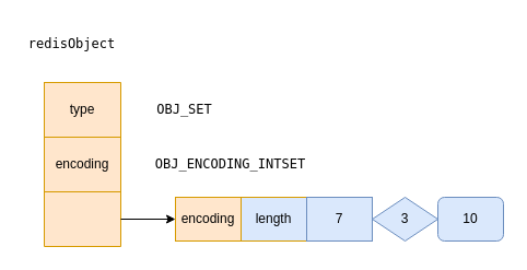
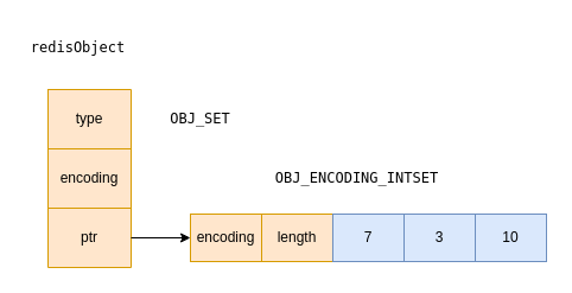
  <mxCell id="0" />
  <mxCell id="1" parent="0" />
  <mxCell id="2" value="" style="shape=table;html=1;whiteSpace=wrap;startSize=0;container=1;collapsible=0;childLayout=tableLayout;fillColor=#ffe6cc;strokeColor=#d79b00;" parent="1" vertex="1"><mxGeometry x="40" y="75" width="70" height="150" as="geometry" /></mxCell>
  <mxCell id="3" value="" style="shape=partialRectangle;html=1;whiteSpace=wrap;collapsible=0;dropTarget=0;pointerEvents=0;fillColor=none;top=0;left=0;bottom=0;right=0;points=[[0,0.5],[1,0.5]];portConstraint=eastwest;" parent="2" vertex="1"><mxGeometry width="70" height="50" as="geometry" /></mxCell>
  <mxCell id="4" value="type&lt;br&gt;" style="shape=partialRectangle;html=1;whiteSpace=wrap;connectable=0;fillColor=none;top=0;left=0;bottom=0;right=0;overflow=hidden;pointerEvents=1;" parent="3" vertex="1"><mxGeometry width="70" height="50" as="geometry"><mxRectangle width="70" height="50" as="alternateBounds" /></mxGeometry></mxCell>
  <mxCell id="5" value="" style="shape=partialRectangle;html=1;whiteSpace=wrap;collapsible=0;dropTarget=0;pointerEvents=0;fillColor=none;top=0;left=0;bottom=0;right=0;points=[[0,0.5],[1,0.5]];portConstraint=eastwest;" parent="2" vertex="1"><mxGeometry y="50" width="70" height="50" as="geometry" /></mxCell>
  <mxCell id="6" value="encoding" style="shape=partialRectangle;html=1;whiteSpace=wrap;connectable=0;fillColor=none;top=0;left=0;bottom=0;right=0;overflow=hidden;pointerEvents=1;" parent="5" vertex="1"><mxGeometry width="70" height="50" as="geometry"><mxRectangle width="70" height="50" as="alternateBounds" /></mxGeometry></mxCell>
  <mxCell id="7" value="" style="shape=partialRectangle;html=1;whiteSpace=wrap;collapsible=0;dropTarget=0;pointerEvents=0;fillColor=none;top=0;left=0;bottom=0;right=0;points=[[0,0.5],[1,0.5]];portConstraint=eastwest;" parent="2" vertex="1"><mxGeometry y="100" width="70" height="50" as="geometry" /></mxCell>
+ <mxCell id="8" value="ptr" style="shape=partialRectangle;html=1;whiteSpace=wrap;connectable=0;fillColor=none;top=0;left=0;bottom=0;right=0;overflow=hidden;pointerEvents=1;" parent="7" vertex="1"><mxGeometry width="70" height="50" as="geometry"><mxRectangle width="70" height="50" as="alternateBounds" /></mxGeometry></mxCell>
  <mxCell id="9" value="&lt;pre&gt;redisObject&lt;/pre&gt;" style="text;html=1;align=center;verticalAlign=middle;resizable=0;points=[];autosize=1;strokeColor=none;fillColor=none;" parent="1" vertex="1"><mxGeometry x="20" y="20" width="90" height="40" as="geometry" /></mxCell>
  <mxCell id="10" value="encoding" style="rounded=0;whiteSpace=wrap;html=1;fillColor=#ffe6cc;strokeColor=#d79b00;" parent="1" vertex="1"><mxGeometry x="160" y="180" width="60" height="40" as="geometry" /></mxCell>
- <mxCell id="11" value="length" style="rounded=0;whiteSpace=wrap;html=1;fillColor=#dae8fc;strokeColor=#d79b00;" parent="1" vertex="1"><mxGeometry x="220" y="180" width="60" height="40" as="geometry" /></mxCell>
+ <mxCell id="11" value="length" style="rounded=0;whiteSpace=wrap;html=1;fillColor=#ffe6cc;strokeColor=#d79b00;" parent="1" vertex="1"><mxGeometry x="220" y="180" width="60" height="40" as="geometry" /></mxCell>
  <mxCell id="12" value="&lt;pre&gt;&lt;font face=&quot;Helvetica&quot;&gt;7&lt;/font&gt;&lt;/pre&gt;" style="rounded=0;whiteSpace=wrap;html=1;fillColor=#dae8fc;strokeColor=#6c8ebf;" parent="1" vertex="1"><mxGeometry x="280" y="180" width="60" height="40" as="geometry" /></mxCell>
- <mxCell id="13" value="3" style="rhombus;whiteSpace=wrap;html=1;fillColor=#dae8fc;strokeColor=#6c8ebf;" parent="1" vertex="1"><mxGeometry x="340" y="180" width="60" height="40" as="geometry" /></mxCell>
- <mxCell id="14" value="&lt;pre&gt;&lt;font face=&quot;Helvetica&quot;&gt;10&lt;/font&gt;&lt;/pre&gt;" style="whiteSpace=wrap;html=1;fillColor=#dae8fc;strokeColor=#6c8ebf;rounded=1;" parent="1" vertex="1"><mxGeometry x="400" y="180" width="60" height="40" as="geometry" /></mxCell>
+ <mxCell id="13" value="3" style="rounded=0;whiteSpace=wrap;html=1;fillColor=#dae8fc;strokeColor=#6c8ebf;" parent="1" vertex="1"><mxGeometry x="340" y="180" width="60" height="40" as="geometry" /></mxCell>
+ <mxCell id="14" value="&lt;pre&gt;&lt;font face=&quot;Helvetica&quot;&gt;10&lt;/font&gt;&lt;/pre&gt;" style="rounded=0;whiteSpace=wrap;html=1;fillColor=#dae8fc;strokeColor=#6c8ebf;" parent="1" vertex="1"><mxGeometry x="400" y="180" width="60" height="40" as="geometry" /></mxCell>
  <mxCell id="15" style="edgeStyle=orthogonalEdgeStyle;rounded=0;orthogonalLoop=1;jettySize=auto;html=1;exitX=1;exitY=0.5;exitDx=0;exitDy=0;entryX=0;entryY=0.5;entryDx=0;entryDy=0;" parent="1" source="7" target="10" edge="1"><mxGeometry relative="1" as="geometry" /></mxCell>
  <mxCell id="16" value="&lt;pre&gt;&lt;pre&gt;OBJ_SET&lt;/pre&gt;&lt;/pre&gt;" style="text;html=1;align=center;verticalAlign=middle;resizable=0;points=[];autosize=1;strokeColor=none;fillColor=none;" parent="1" vertex="1"><mxGeometry x="133" y="80" width="70" height="40" as="geometry" /></mxCell>
- <mxCell id="17" value="&lt;pre&gt;&lt;pre&gt;OBJ_ENCODING_INTSET&lt;/pre&gt;&lt;/pre&gt;" style="text;html=1;align=center;verticalAlign=middle;resizable=0;points=[];autosize=1;strokeColor=none;fillColor=none;" parent="1" vertex="1"><mxGeometry x="135" y="130" width="150" height="40" as="geometry" /></mxCell>
+ <mxCell id="17" value="&lt;pre&gt;&lt;pre&gt;OBJ_ENCODING_INTSET&lt;/pre&gt;&lt;/pre&gt;" style="text;html=1;align=center;verticalAlign=middle;resizable=0;points=[];autosize=1;strokeColor=none;fillColor=none;" parent="1" vertex="1"><mxGeometry x="225" y="130" width="150" height="40" as="geometry" /></mxCell>
